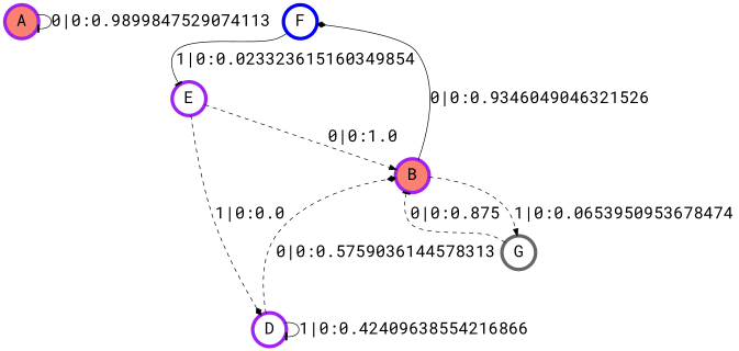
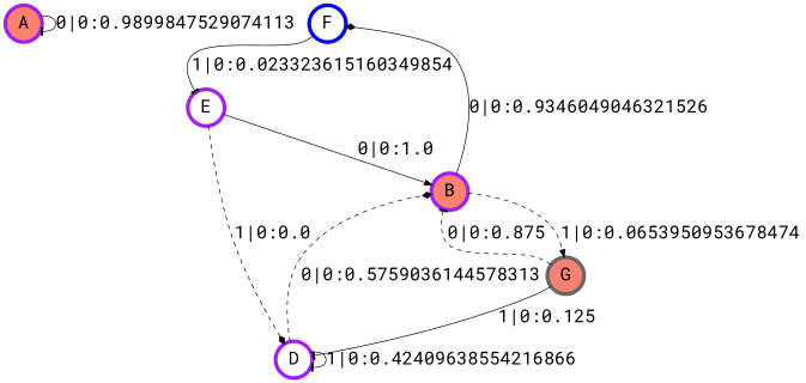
  digraph {
    fontname="Roboto Mono"
    node [color=purple fillcolor=white fontname="Roboto Mono" fontsize=24 penwidth=5 shape=circle style=filled]
    edge [arrowhead=tee fontname="Roboto Mono" fontsize=24 style=solid]
    A [fillcolor=salmon]
    F [color=blue]
    B [fillcolor=salmon]
-   G [color=gray40]
+   G [color=gray40 fillcolor=salmon]
    D
    E
    A -> A [label="0|0:0.9899847529074113\l"]
    F -> E [label="1|0:0.023323615160349854\l"]
    B -> F [arrowhead=diamond label="0|0:0.9346049046321526\l"]
    B -> G [arrowhead=normal label="1|0:0.0653950953678474\l" style=dashed]
    G -> B [label="0|0:0.875\l" style=dashed]
+   G -> D [label="1|0:0.125\l"]
    D -> B [arrowhead=diamond label="0|0:0.5759036144578313\l" style=dashed]
    D -> D [label="1|0:0.42409638554216866\l"]
-   E -> B [arrowhead=normal label="0|0:1.0\l" style=dashed]
+   E -> B [arrowhead=normal label="0|0:1.0\l"]
    E -> D [arrowhead=diamond label="1|0:0.0\l" style=dashed]
  }
